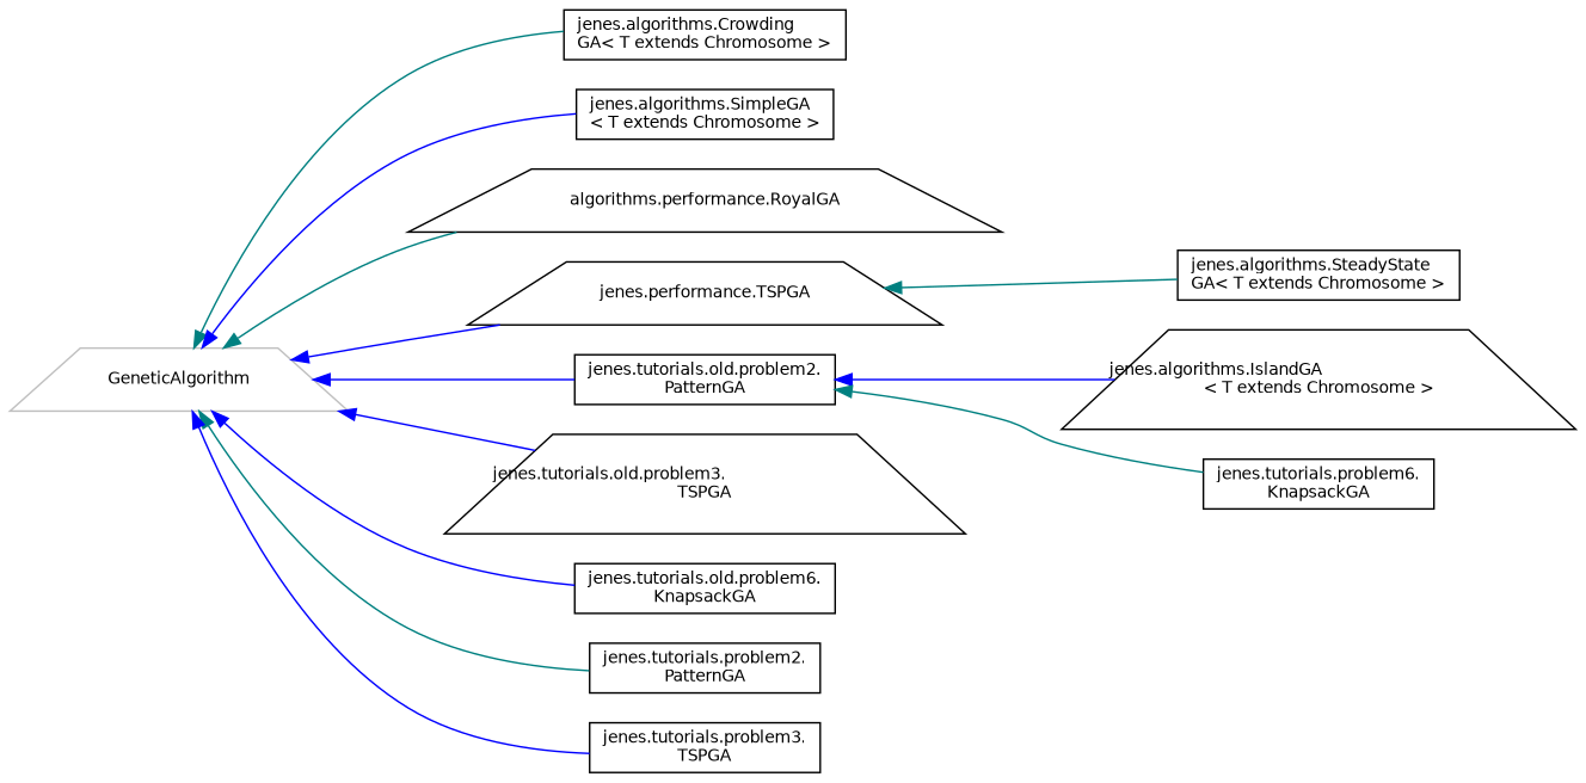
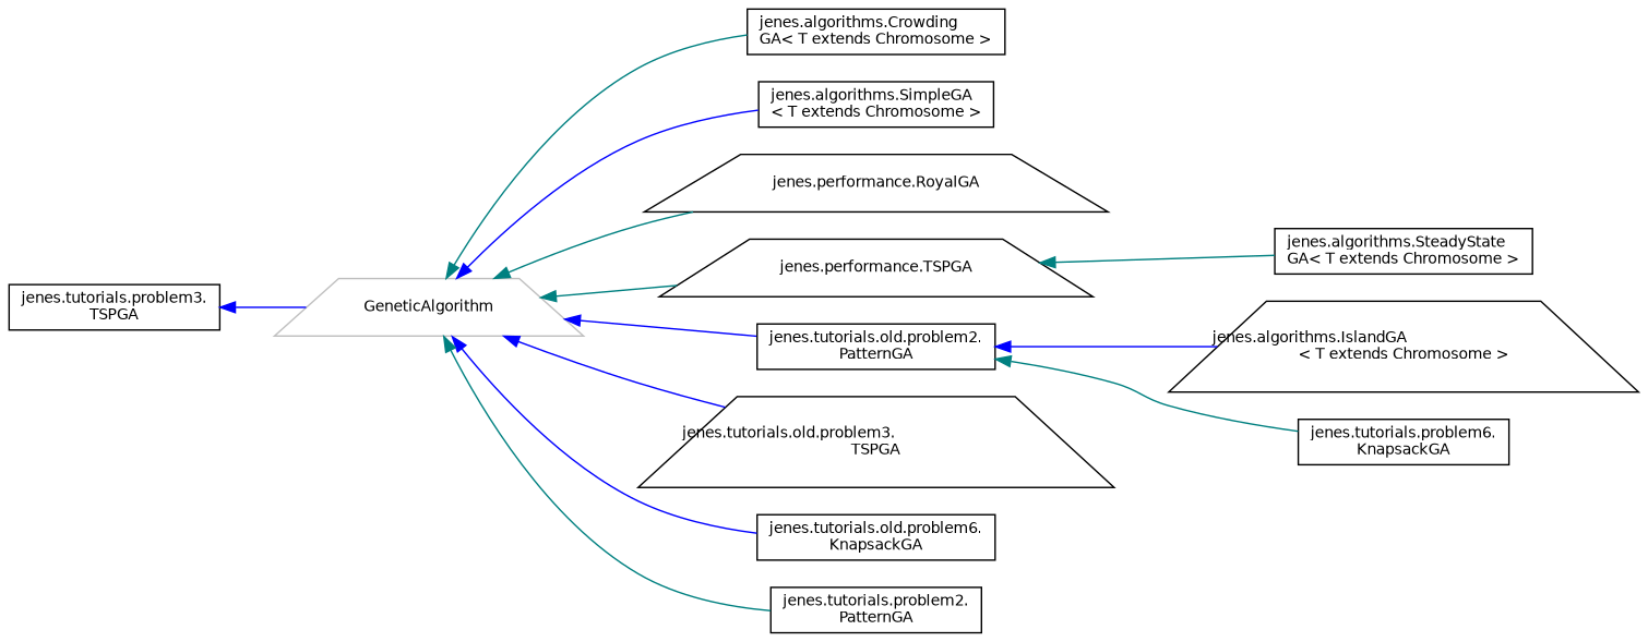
  digraph {
    rankdir=LR
    node [color=black fillcolor=white fontname=Helvetica fontsize=10 shape=box style=filled]
    edge [color=blue dir=back fontname=Helvetica fontsize=10 labelfontname=Helvetica labelfontsize=10 style=solid]
    n1 [color=grey75 height=0.2 label=GeneticAlgorithm shape=trapezium width=0.4]
    n2 [height=0.2 label="jenes.algorithms.Crowding\lGA\< T extends Chromosome \>" width=0.4]
    n3 [height=0.2 label="jenes.algorithms.SimpleGA\l\< T extends Chromosome \>" width=0.4]
-   n4 [height=0.2 label="algorithms.performance.RoyalGA" shape=trapezium width=0.4]
+   n4 [height=0.2 label="jenes.performance.RoyalGA" shape=trapezium width=0.4]
    n5 [height=0.2 label="jenes.performance.TSPGA" shape=trapezium width=0.4]
    n6 [height=0.2 label="jenes.tutorials.old.problem2.\lPatternGA" width=0.4]
    n7 [height=0.2 label="jenes.tutorials.old.problem3.\lTSPGA" shape=trapezium width=0.4]
    n8 [height=0.2 label="jenes.tutorials.old.problem6.\lKnapsackGA" width=0.4]
    n9 [height=0.2 label="jenes.tutorials.problem2.\lPatternGA" width=0.4]
    n10 [height=0.2 label="jenes.tutorials.problem3.\lTSPGA" width=0.4]
    n11 [height=0.2 label="jenes.algorithms.IslandGA\l\< T extends Chromosome \>" shape=trapezium width=0.4]
    n12 [height=0.2 label="jenes.algorithms.SteadyState\lGA\< T extends Chromosome \>" width=0.4]
    n13 [height=0.2 label="jenes.tutorials.problem6.\lKnapsackGA" width=0.4]
    n1 -> n2 [color=teal]
    n1 -> n3
    n1 -> n4 [color=teal]
-   n1 -> n5
+   n1 -> n5 [color=teal]
    n1 -> n6
    n1 -> n7
    n1 -> n8
    n1 -> n9 [color=teal]
-   n1 -> n10
+   n10 -> n1
    n5 -> n12 [color=teal]
    n6 -> n11
    n6 -> n13 [color=teal]
  }
